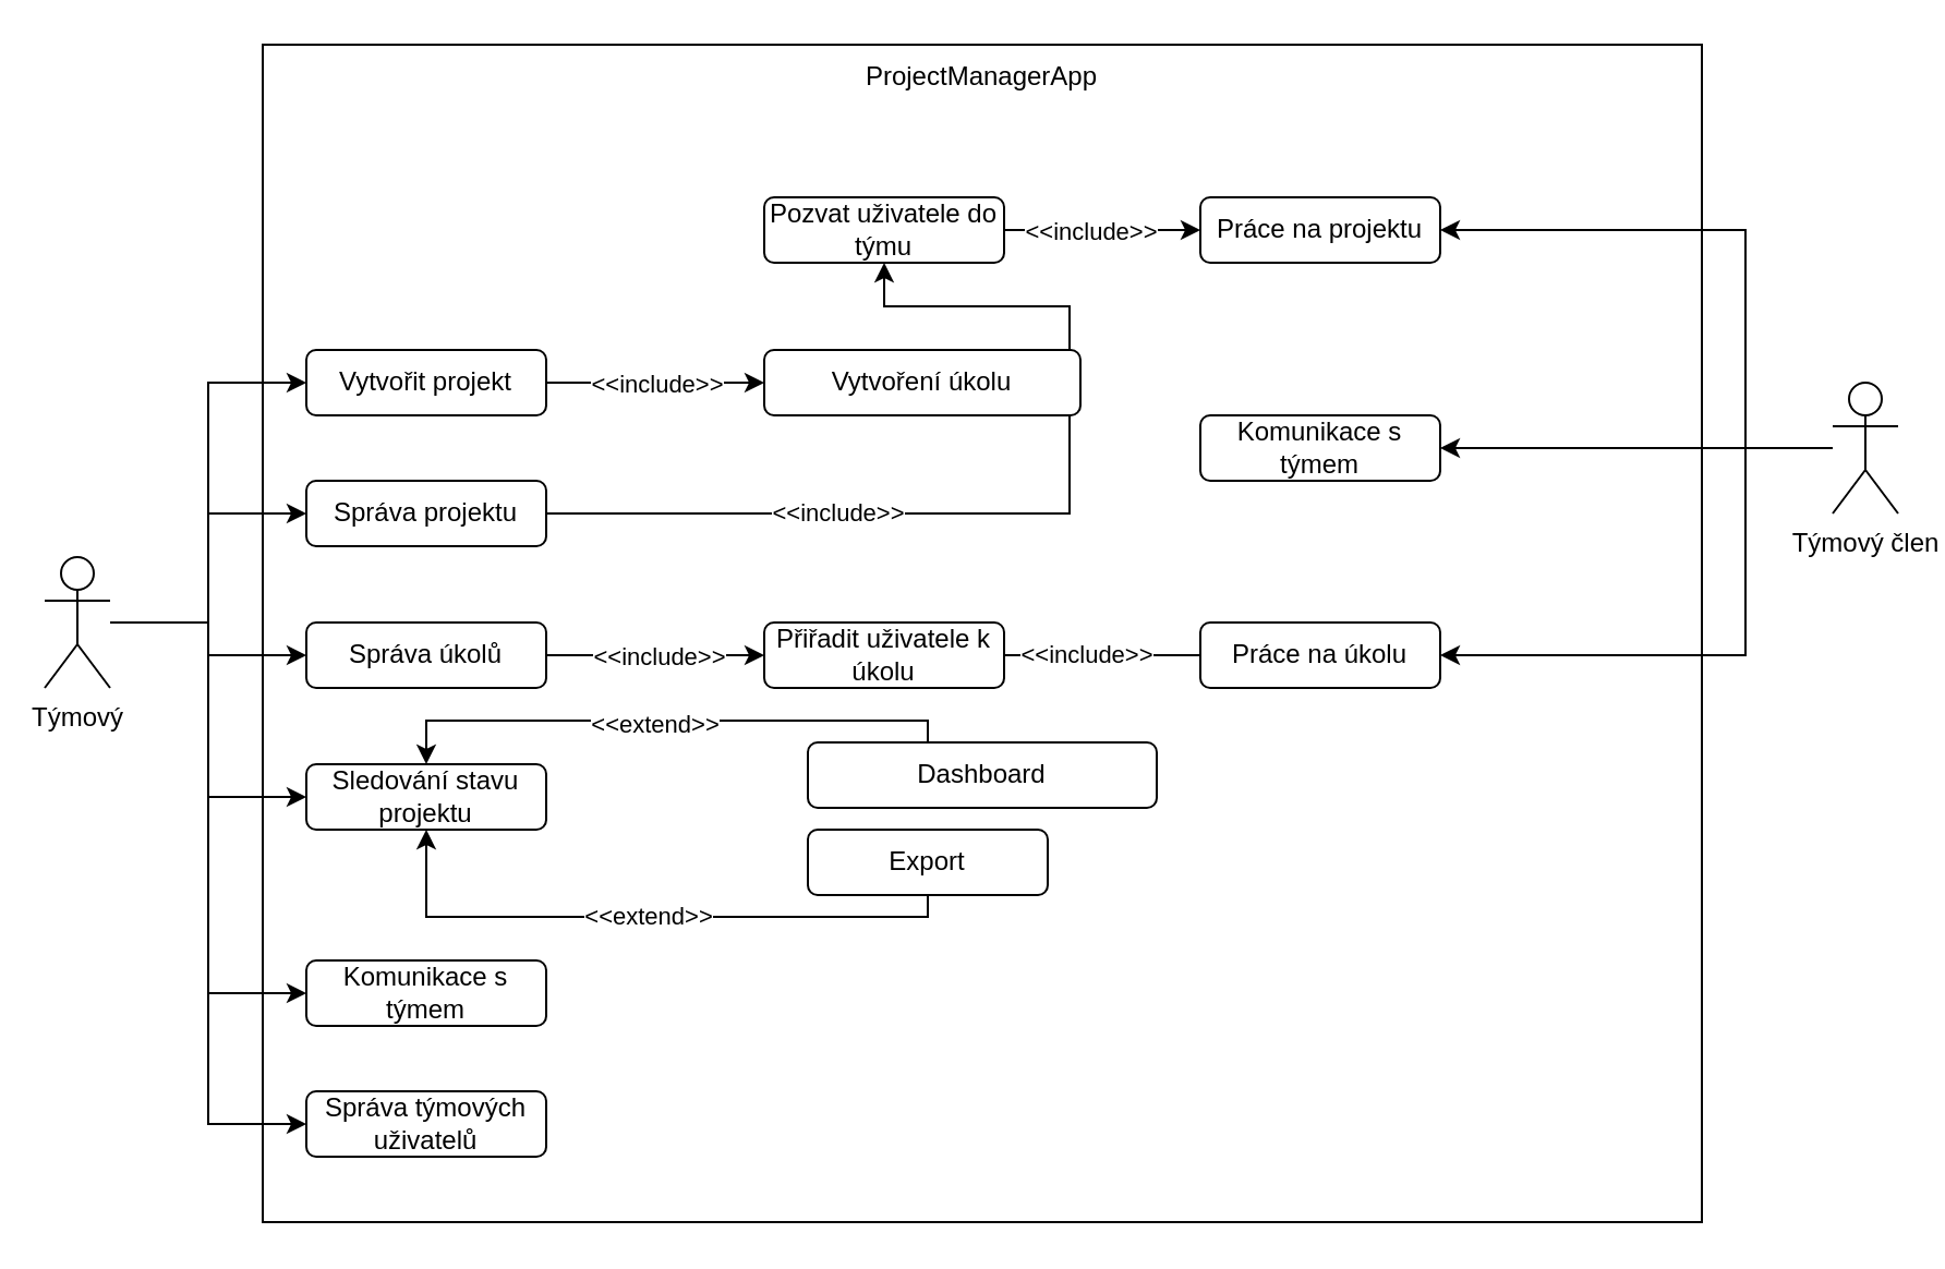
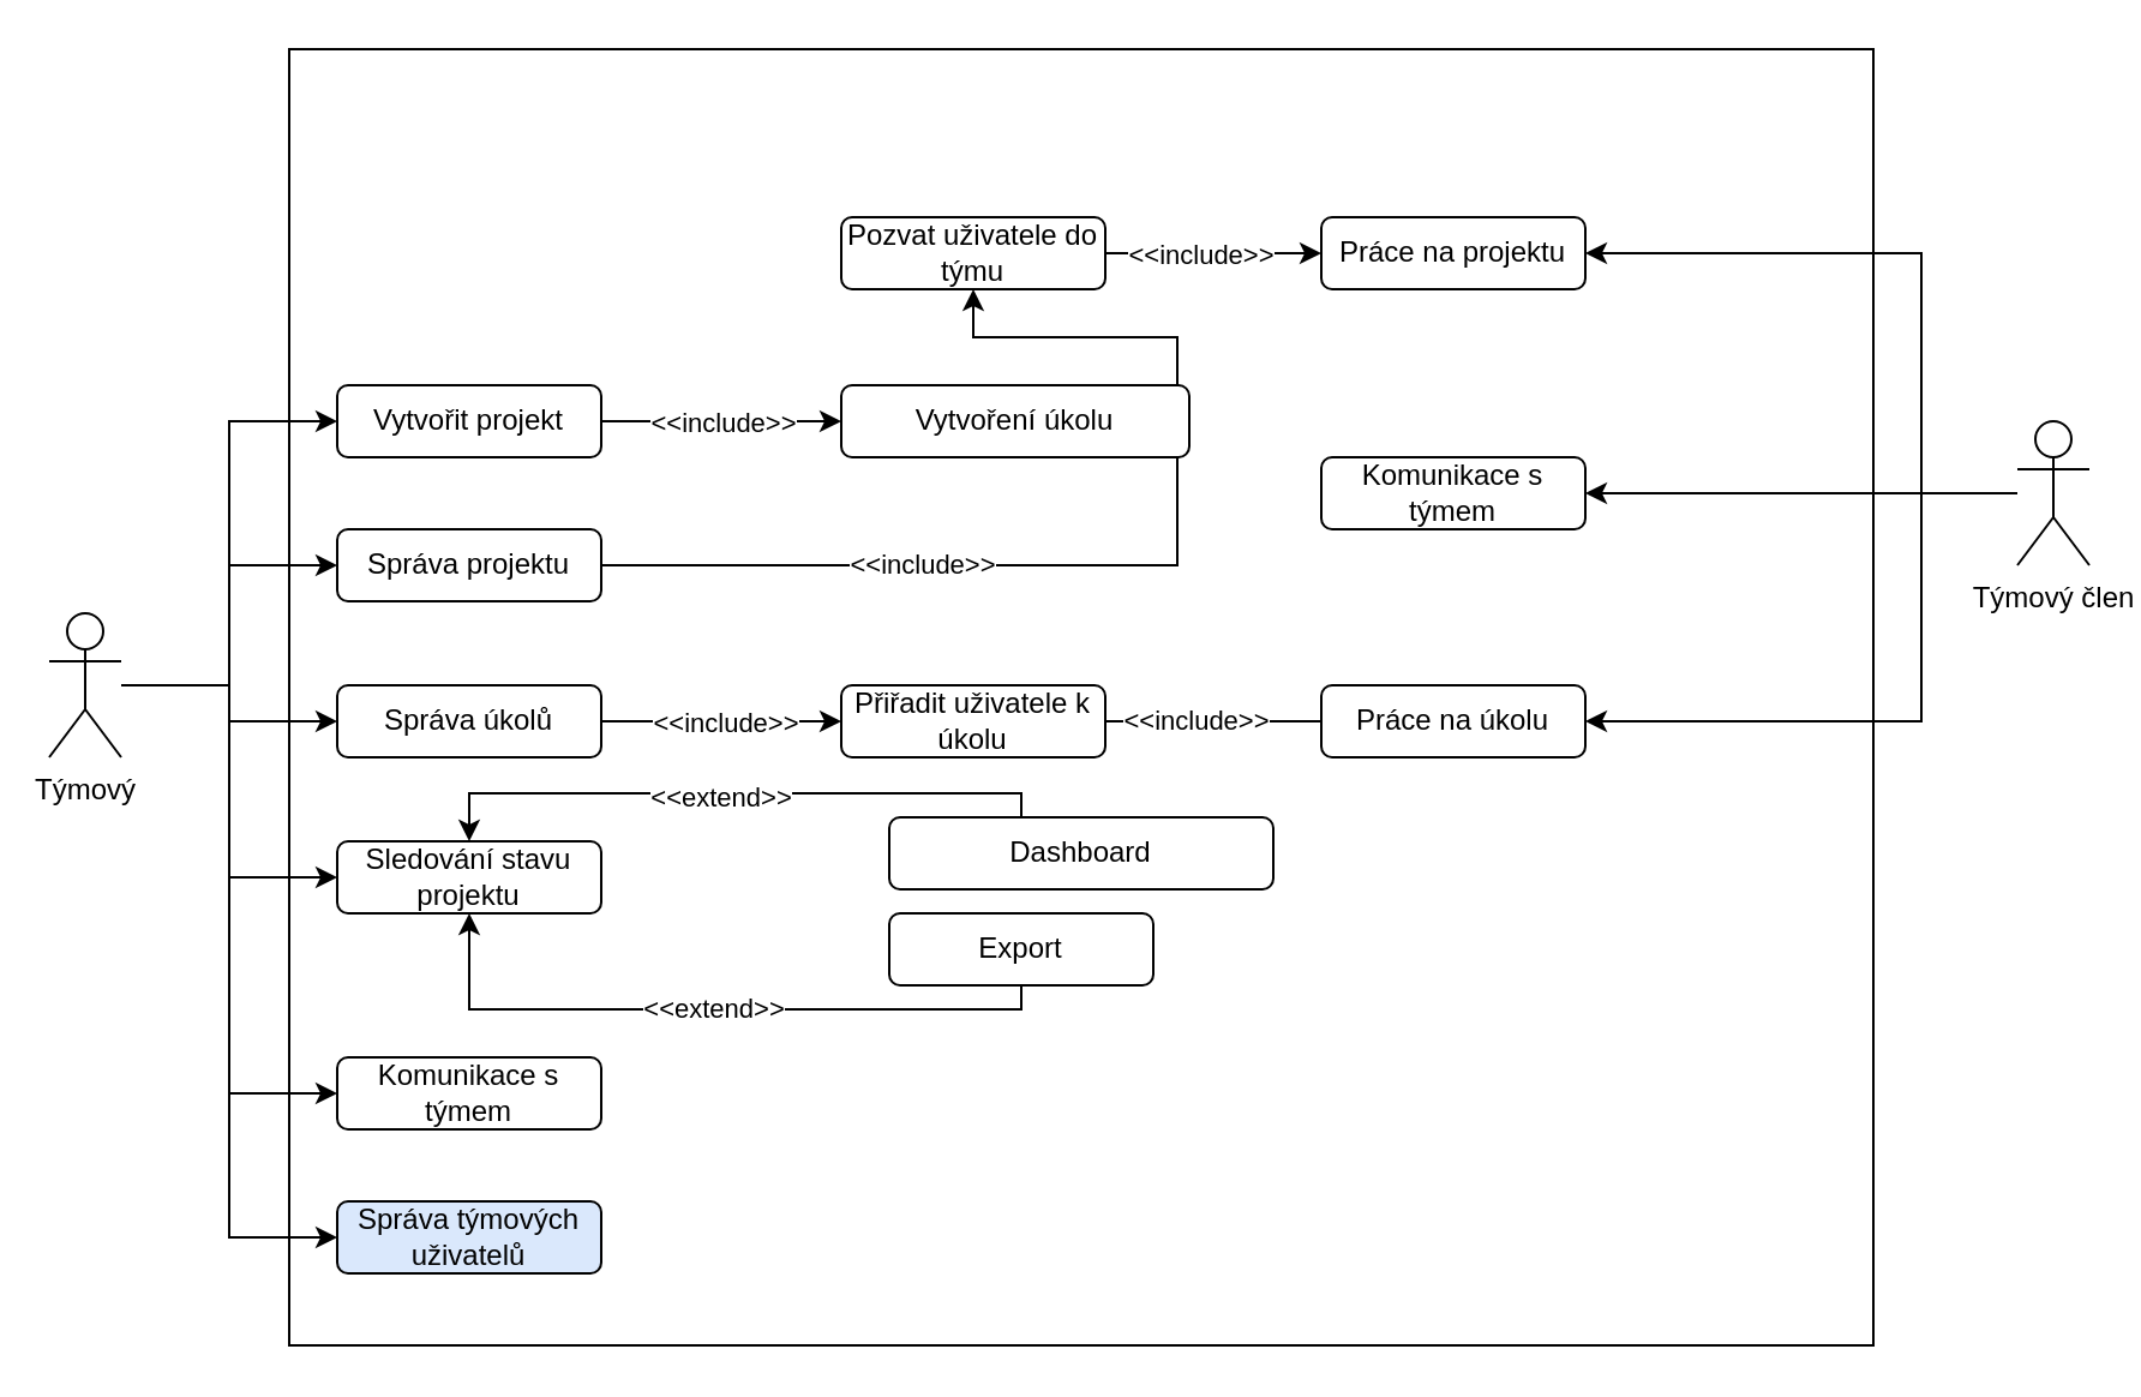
  <mxCell id="0" />
  <mxCell id="1" parent="0" />
  <mxCell id="2" value="" style="rounded=0;whiteSpace=wrap;html=1;" vertex="1" parent="1"><mxGeometry x="120" y="20" width="660" height="540" as="geometry" /></mxCell>
  <mxCell id="3" style="edgeStyle=orthogonalEdgeStyle;rounded=0;orthogonalLoop=1;jettySize=auto;html=1;entryX=0;entryY=0.5;entryDx=0;entryDy=0;" edge="1" parent="1" source="9" target="12"><mxGeometry relative="1" as="geometry" /></mxCell>
  <mxCell id="4" style="edgeStyle=orthogonalEdgeStyle;rounded=0;orthogonalLoop=1;jettySize=auto;html=1;entryX=0;entryY=0.5;entryDx=0;entryDy=0;" edge="1" parent="1" source="9" target="15"><mxGeometry relative="1" as="geometry" /></mxCell>
  <mxCell id="5" style="edgeStyle=orthogonalEdgeStyle;rounded=0;orthogonalLoop=1;jettySize=auto;html=1;entryX=0;entryY=0.5;entryDx=0;entryDy=0;" edge="1" parent="1" source="9" target="18"><mxGeometry relative="1" as="geometry" /></mxCell>
  <mxCell id="6" style="edgeStyle=orthogonalEdgeStyle;rounded=0;orthogonalLoop=1;jettySize=auto;html=1;entryX=0;entryY=0.5;entryDx=0;entryDy=0;" edge="1" parent="1" source="9" target="19"><mxGeometry relative="1" as="geometry" /></mxCell>
  <mxCell id="7" style="edgeStyle=orthogonalEdgeStyle;rounded=0;orthogonalLoop=1;jettySize=auto;html=1;entryX=0;entryY=0.5;entryDx=0;entryDy=0;" edge="1" parent="1" source="9" target="20"><mxGeometry relative="1" as="geometry" /></mxCell>
  <mxCell id="8" style="edgeStyle=orthogonalEdgeStyle;rounded=0;orthogonalLoop=1;jettySize=auto;html=1;entryX=0;entryY=0.5;entryDx=0;entryDy=0;" edge="1" parent="1" source="9" target="21"><mxGeometry relative="1" as="geometry" /></mxCell>
  <mxCell id="9" value="Týmový" style="shape=umlActor;verticalLabelPosition=bottom;verticalAlign=top;html=1;outlineConnect=0;" vertex="1" parent="1"><mxGeometry x="20" y="255" width="30" height="60" as="geometry" /></mxCell>
  <mxCell id="10" style="edgeStyle=orthogonalEdgeStyle;rounded=0;orthogonalLoop=1;jettySize=auto;html=1;entryX=0;entryY=0.5;entryDx=0;entryDy=0;" edge="1" parent="1" source="12" target="29"><mxGeometry relative="1" as="geometry" /></mxCell>
  <mxCell id="11" value="&amp;lt;&amp;lt;include&amp;gt;&amp;gt;" style="edgeLabel;html=1;align=center;verticalAlign=middle;resizable=0;points=[];" connectable="0" vertex="1" parent="10"><mxGeometry x="-0.255" y="-1" relative="1" as="geometry"><mxPoint x="13" y="-1" as="offset" /></mxGeometry></mxCell>
  <mxCell id="12" value="Vytvořit projekt" style="rounded=1;whiteSpace=wrap;html=1;" vertex="1" parent="1"><mxGeometry x="140" y="160" width="110" height="30" as="geometry" /></mxCell>
  <mxCell id="13" style="edgeStyle=orthogonalEdgeStyle;rounded=0;orthogonalLoop=1;jettySize=auto;html=1;entryX=0.5;entryY=1;entryDx=0;entryDy=0;" edge="1" parent="1" source="15" target="32"><mxGeometry relative="1" as="geometry"><Array as="points"><mxPoint x="490" y="235" /><mxPoint x="490" y="140" /><mxPoint x="405" y="140" /></Array></mxGeometry></mxCell>
  <mxCell id="14" value="&amp;lt;&amp;lt;include&amp;gt;&amp;gt;" style="edgeLabel;html=1;align=center;verticalAlign=middle;resizable=0;points=[];" connectable="0" vertex="1" parent="13"><mxGeometry x="-0.396" y="1" relative="1" as="geometry"><mxPoint as="offset" /></mxGeometry></mxCell>
  <mxCell id="15" value="Správa projektu" style="rounded=1;whiteSpace=wrap;html=1;" vertex="1" parent="1"><mxGeometry x="140" y="220" width="110" height="30" as="geometry" /></mxCell>
  <mxCell id="16" style="edgeStyle=orthogonalEdgeStyle;rounded=0;orthogonalLoop=1;jettySize=auto;html=1;entryX=0;entryY=0.5;entryDx=0;entryDy=0;" edge="1" parent="1" source="18" target="35"><mxGeometry relative="1" as="geometry" /></mxCell>
  <mxCell id="17" value="&amp;lt;&amp;lt;include&amp;gt;&amp;gt;" style="edgeLabel;html=1;align=center;verticalAlign=middle;resizable=0;points=[];" connectable="0" vertex="1" parent="16"><mxGeometry x="0.271" y="1" relative="1" as="geometry"><mxPoint x="-13" y="1" as="offset" /></mxGeometry></mxCell>
  <mxCell id="18" value="Správa úkolů" style="rounded=1;whiteSpace=wrap;html=1;" vertex="1" parent="1"><mxGeometry x="140" y="285" width="110" height="30" as="geometry" /></mxCell>
  <mxCell id="19" value="Sledování stavu projektu" style="rounded=1;whiteSpace=wrap;html=1;" vertex="1" parent="1"><mxGeometry x="140" y="350" width="110" height="30" as="geometry" /></mxCell>
  <mxCell id="20" value="Komunikace s týmem" style="rounded=1;whiteSpace=wrap;html=1;" vertex="1" parent="1"><mxGeometry x="140" y="440" width="110" height="30" as="geometry" /></mxCell>
- <mxCell id="21" value="Správa týmových uživatelů" style="rounded=1;whiteSpace=wrap;html=1;" vertex="1" parent="1"><mxGeometry x="140" y="500" width="110" height="30" as="geometry" /></mxCell>
- <mxCell id="22" value="ProjectManagerApp" style="text;html=1;align=center;verticalAlign=middle;whiteSpace=wrap;rounded=0;" vertex="1" parent="1"><mxGeometry x="120" y="20" width="660" height="30" as="geometry" /></mxCell>
+ <mxCell id="21" value="Správa týmových uživatelů" style="rounded=1;whiteSpace=wrap;html=1;fillColor=#dae8fc;" vertex="1" parent="1"><mxGeometry x="140" y="500" width="110" height="30" as="geometry" /></mxCell>
  <mxCell id="23" style="edgeStyle=orthogonalEdgeStyle;rounded=0;orthogonalLoop=1;jettySize=auto;html=1;entryX=1;entryY=0.5;entryDx=0;entryDy=0;" edge="1" parent="1" source="26" target="27"><mxGeometry relative="1" as="geometry"><Array as="points"><mxPoint x="800" y="205" /><mxPoint x="800" y="105" /></Array></mxGeometry></mxCell>
  <mxCell id="24" style="edgeStyle=orthogonalEdgeStyle;rounded=0;orthogonalLoop=1;jettySize=auto;html=1;entryX=1;entryY=0.5;entryDx=0;entryDy=0;" edge="1" parent="1" source="26" target="28"><mxGeometry relative="1" as="geometry" /></mxCell>
  <mxCell id="25" style="edgeStyle=orthogonalEdgeStyle;rounded=0;orthogonalLoop=1;jettySize=auto;html=1;entryX=1;entryY=0.5;entryDx=0;entryDy=0;" edge="1" parent="1" source="26" target="36"><mxGeometry relative="1" as="geometry"><Array as="points"><mxPoint x="800" y="205" /><mxPoint x="800" y="300" /></Array></mxGeometry></mxCell>
  <mxCell id="26" value="Týmový člen" style="shape=umlActor;verticalLabelPosition=bottom;verticalAlign=top;html=1;outlineConnect=0;" vertex="1" parent="1"><mxGeometry x="840" y="175" width="30" height="60" as="geometry" /></mxCell>
  <mxCell id="27" value="Práce na projektu" style="rounded=1;whiteSpace=wrap;html=1;" vertex="1" parent="1"><mxGeometry x="550" y="90" width="110" height="30" as="geometry" /></mxCell>
  <mxCell id="28" value="Komunikace s týmem" style="rounded=1;whiteSpace=wrap;html=1;" vertex="1" parent="1"><mxGeometry x="550" y="190" width="110" height="30" as="geometry" /></mxCell>
  <mxCell id="29" value="Vytvoření úkolu" style="rounded=1;whiteSpace=wrap;html=1;" vertex="1" parent="1"><mxGeometry x="350" y="160" width="145" height="30" as="geometry" /></mxCell>
  <mxCell id="30" style="edgeStyle=orthogonalEdgeStyle;rounded=0;orthogonalLoop=1;jettySize=auto;html=1;entryX=0;entryY=0.5;entryDx=0;entryDy=0;" edge="1" parent="1" source="32" target="27"><mxGeometry relative="1" as="geometry" /></mxCell>
  <mxCell id="31" value="&amp;lt;&amp;lt;include&amp;gt;&amp;gt;" style="edgeLabel;html=1;align=center;verticalAlign=middle;resizable=0;points=[];" connectable="0" vertex="1" parent="30"><mxGeometry x="-0.126" relative="1" as="geometry"><mxPoint as="offset" /></mxGeometry></mxCell>
  <mxCell id="32" value="Pozvat uživatele do týmu" style="rounded=1;whiteSpace=wrap;html=1;" vertex="1" parent="1"><mxGeometry x="350" y="90" width="110" height="30" as="geometry" /></mxCell>
  <mxCell id="33" style="edgeStyle=orthogonalEdgeStyle;rounded=0;orthogonalLoop=1;jettySize=auto;html=1;entryX=0;entryY=0.5;entryDx=0;entryDy=0;endArrow=none;" edge="1" parent="1" source="35" target="36"><mxGeometry relative="1" as="geometry" /></mxCell>
  <mxCell id="34" value="&amp;lt;&amp;lt;include&amp;gt;&amp;gt;" style="edgeLabel;html=1;align=center;verticalAlign=middle;resizable=0;points=[];" connectable="0" vertex="1" parent="33"><mxGeometry x="-0.18" y="1" relative="1" as="geometry"><mxPoint as="offset" /></mxGeometry></mxCell>
  <mxCell id="35" value="Přiřadit uživatele k úkolu" style="rounded=1;whiteSpace=wrap;html=1;" vertex="1" parent="1"><mxGeometry x="350" y="285" width="110" height="30" as="geometry" /></mxCell>
  <mxCell id="36" value="Práce na úkolu" style="rounded=1;whiteSpace=wrap;html=1;" vertex="1" parent="1"><mxGeometry x="550" y="285" width="110" height="30" as="geometry" /></mxCell>
  <mxCell id="37" style="edgeStyle=orthogonalEdgeStyle;rounded=0;orthogonalLoop=1;jettySize=auto;html=1;entryX=0.5;entryY=0;entryDx=0;entryDy=0;" edge="1" parent="1" source="39" target="19"><mxGeometry relative="1" as="geometry"><Array as="points"><mxPoint x="425" y="330" /><mxPoint x="195" y="330" /></Array></mxGeometry></mxCell>
  <mxCell id="38" value="&amp;lt;&amp;lt;extend&amp;gt;&amp;gt;" style="edgeLabel;html=1;align=center;verticalAlign=middle;resizable=0;points=[];" connectable="0" vertex="1" parent="37"><mxGeometry x="0.049" y="1" relative="1" as="geometry"><mxPoint as="offset" /></mxGeometry></mxCell>
  <mxCell id="39" value="Dashboard" style="rounded=1;whiteSpace=wrap;html=1;" vertex="1" parent="1"><mxGeometry x="370" y="340" width="160" height="30" as="geometry" /></mxCell>
  <mxCell id="40" style="edgeStyle=orthogonalEdgeStyle;rounded=0;orthogonalLoop=1;jettySize=auto;html=1;entryX=0.5;entryY=1;entryDx=0;entryDy=0;" edge="1" parent="1" source="42" target="19"><mxGeometry relative="1" as="geometry"><Array as="points"><mxPoint x="425" y="420" /><mxPoint x="195" y="420" /></Array></mxGeometry></mxCell>
  <mxCell id="41" value="&amp;lt;&amp;lt;extend&amp;gt;&amp;gt;" style="edgeLabel;html=1;align=center;verticalAlign=middle;resizable=0;points=[];" connectable="0" vertex="1" parent="40"><mxGeometry x="-0.009" y="-1" relative="1" as="geometry"><mxPoint as="offset" /></mxGeometry></mxCell>
  <mxCell id="42" value="Export" style="rounded=1;whiteSpace=wrap;html=1;" vertex="1" parent="1"><mxGeometry x="370" y="380" width="110" height="30" as="geometry" /></mxCell>
